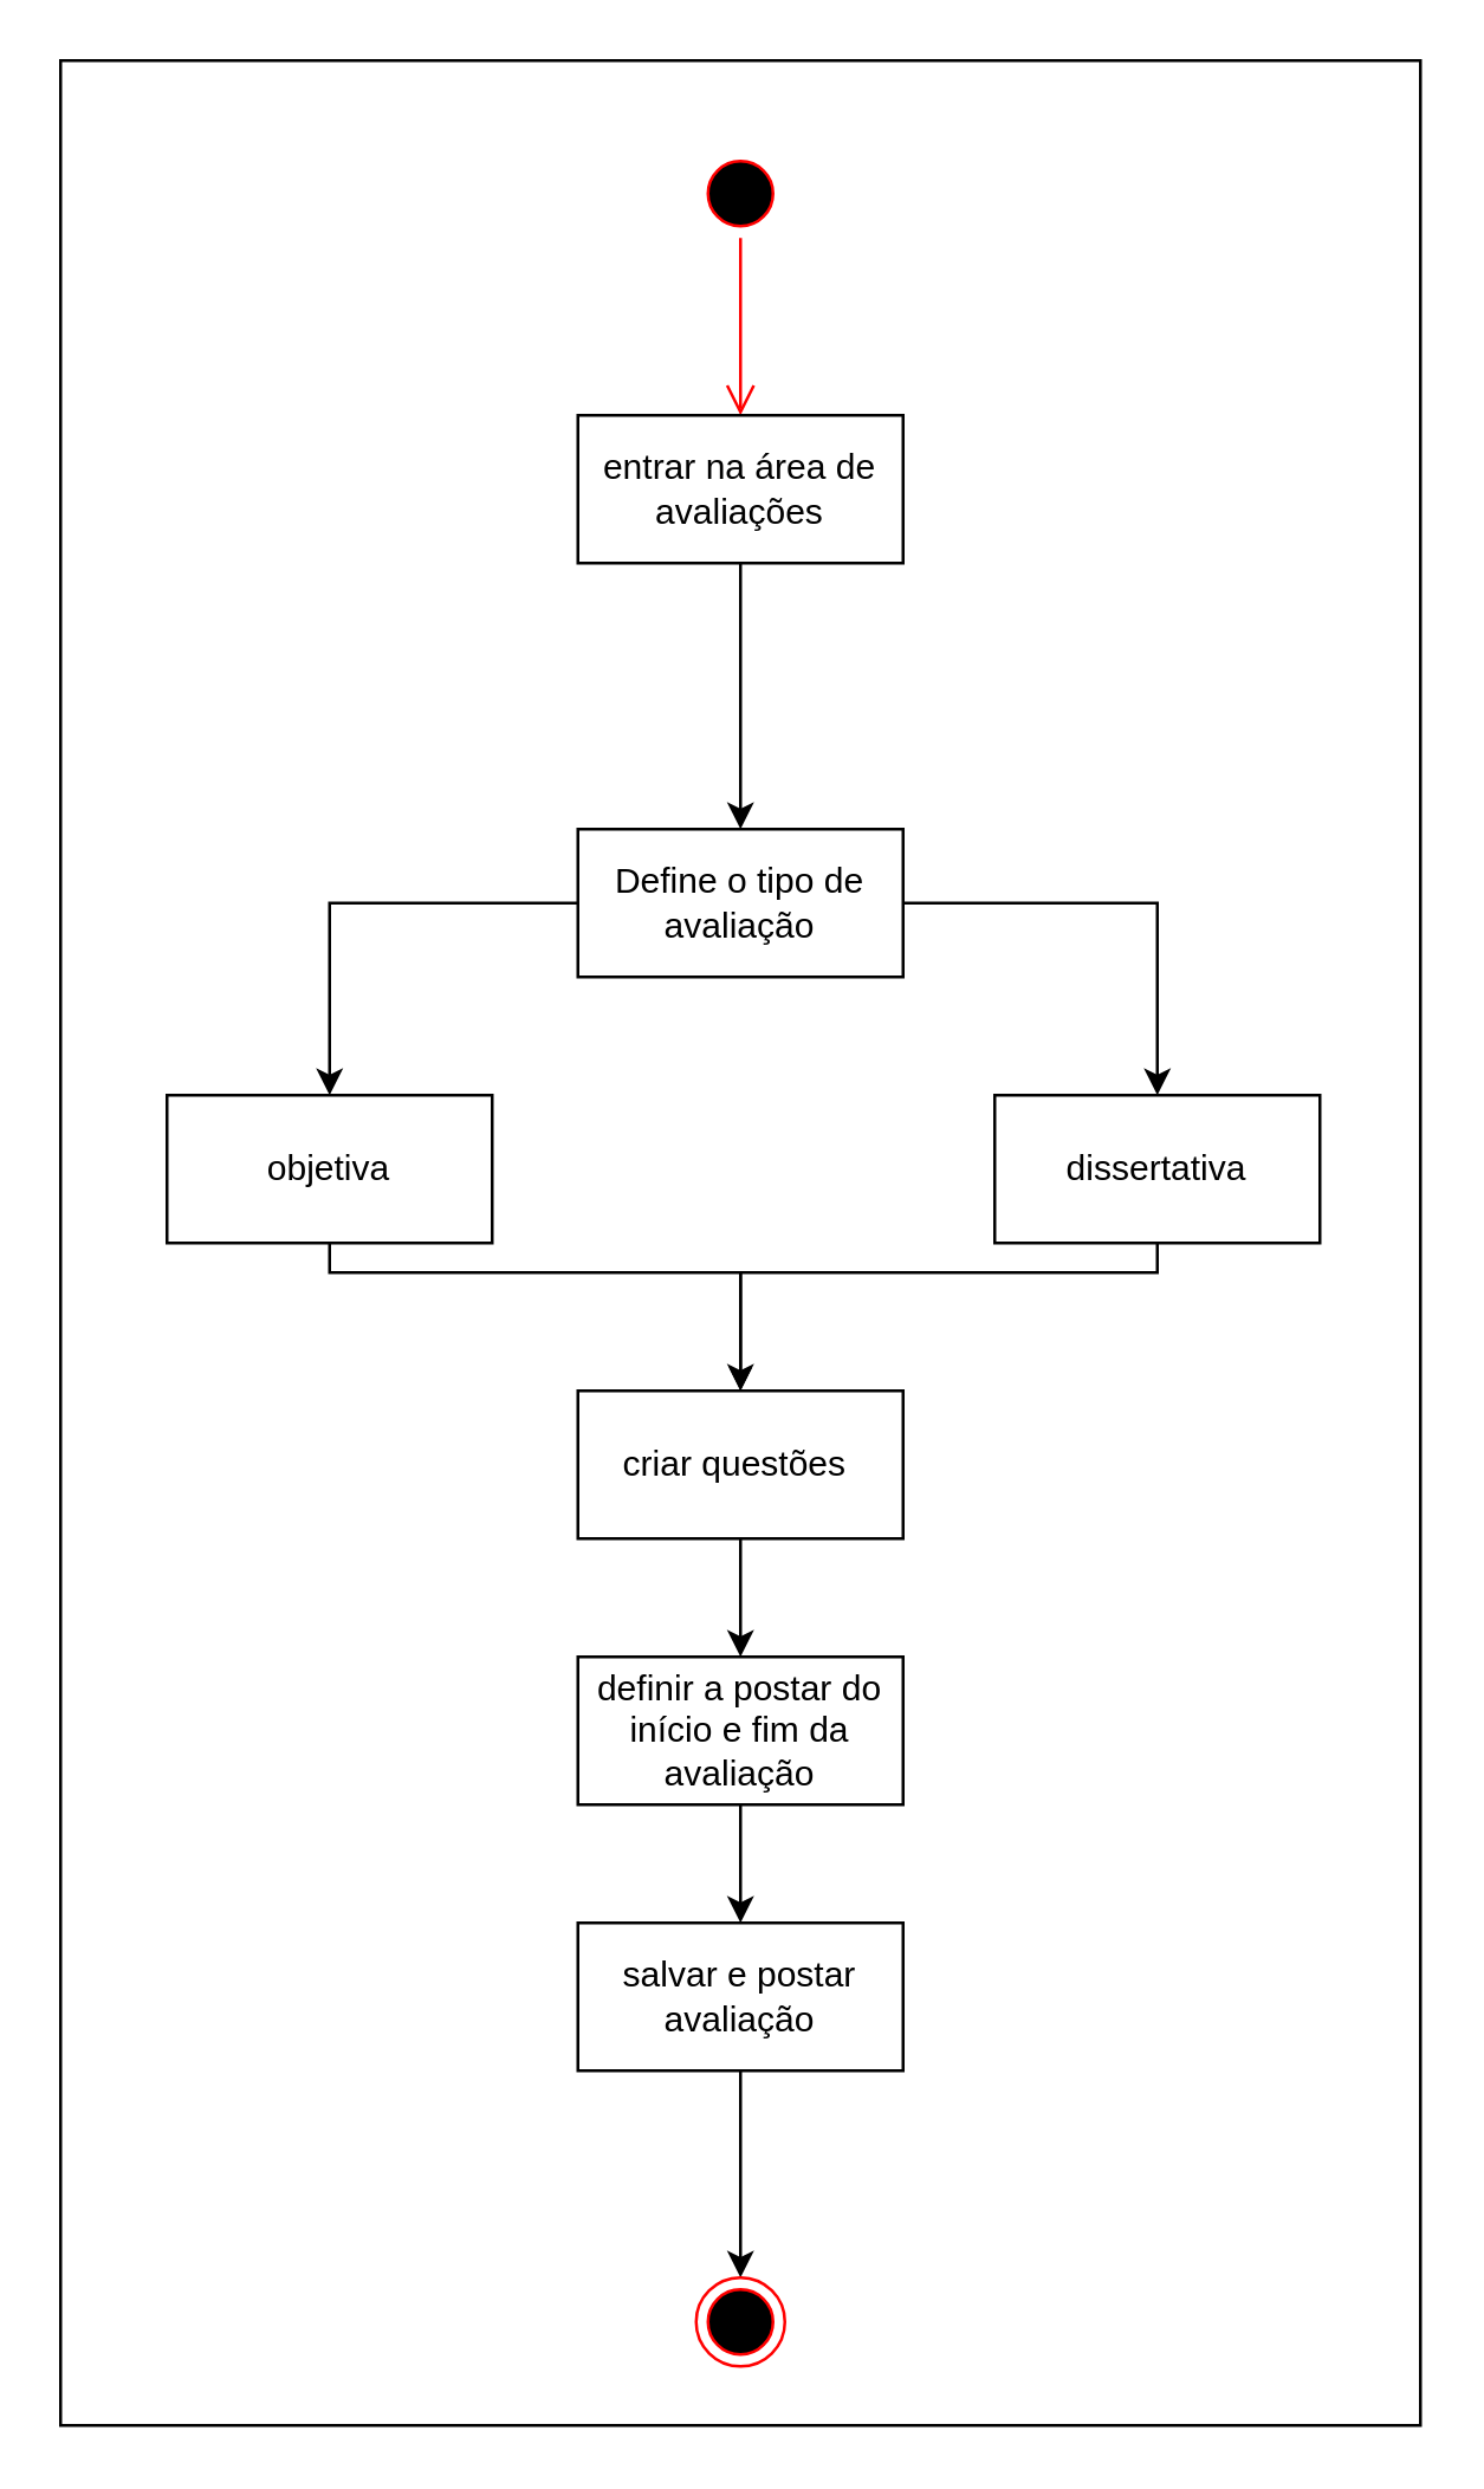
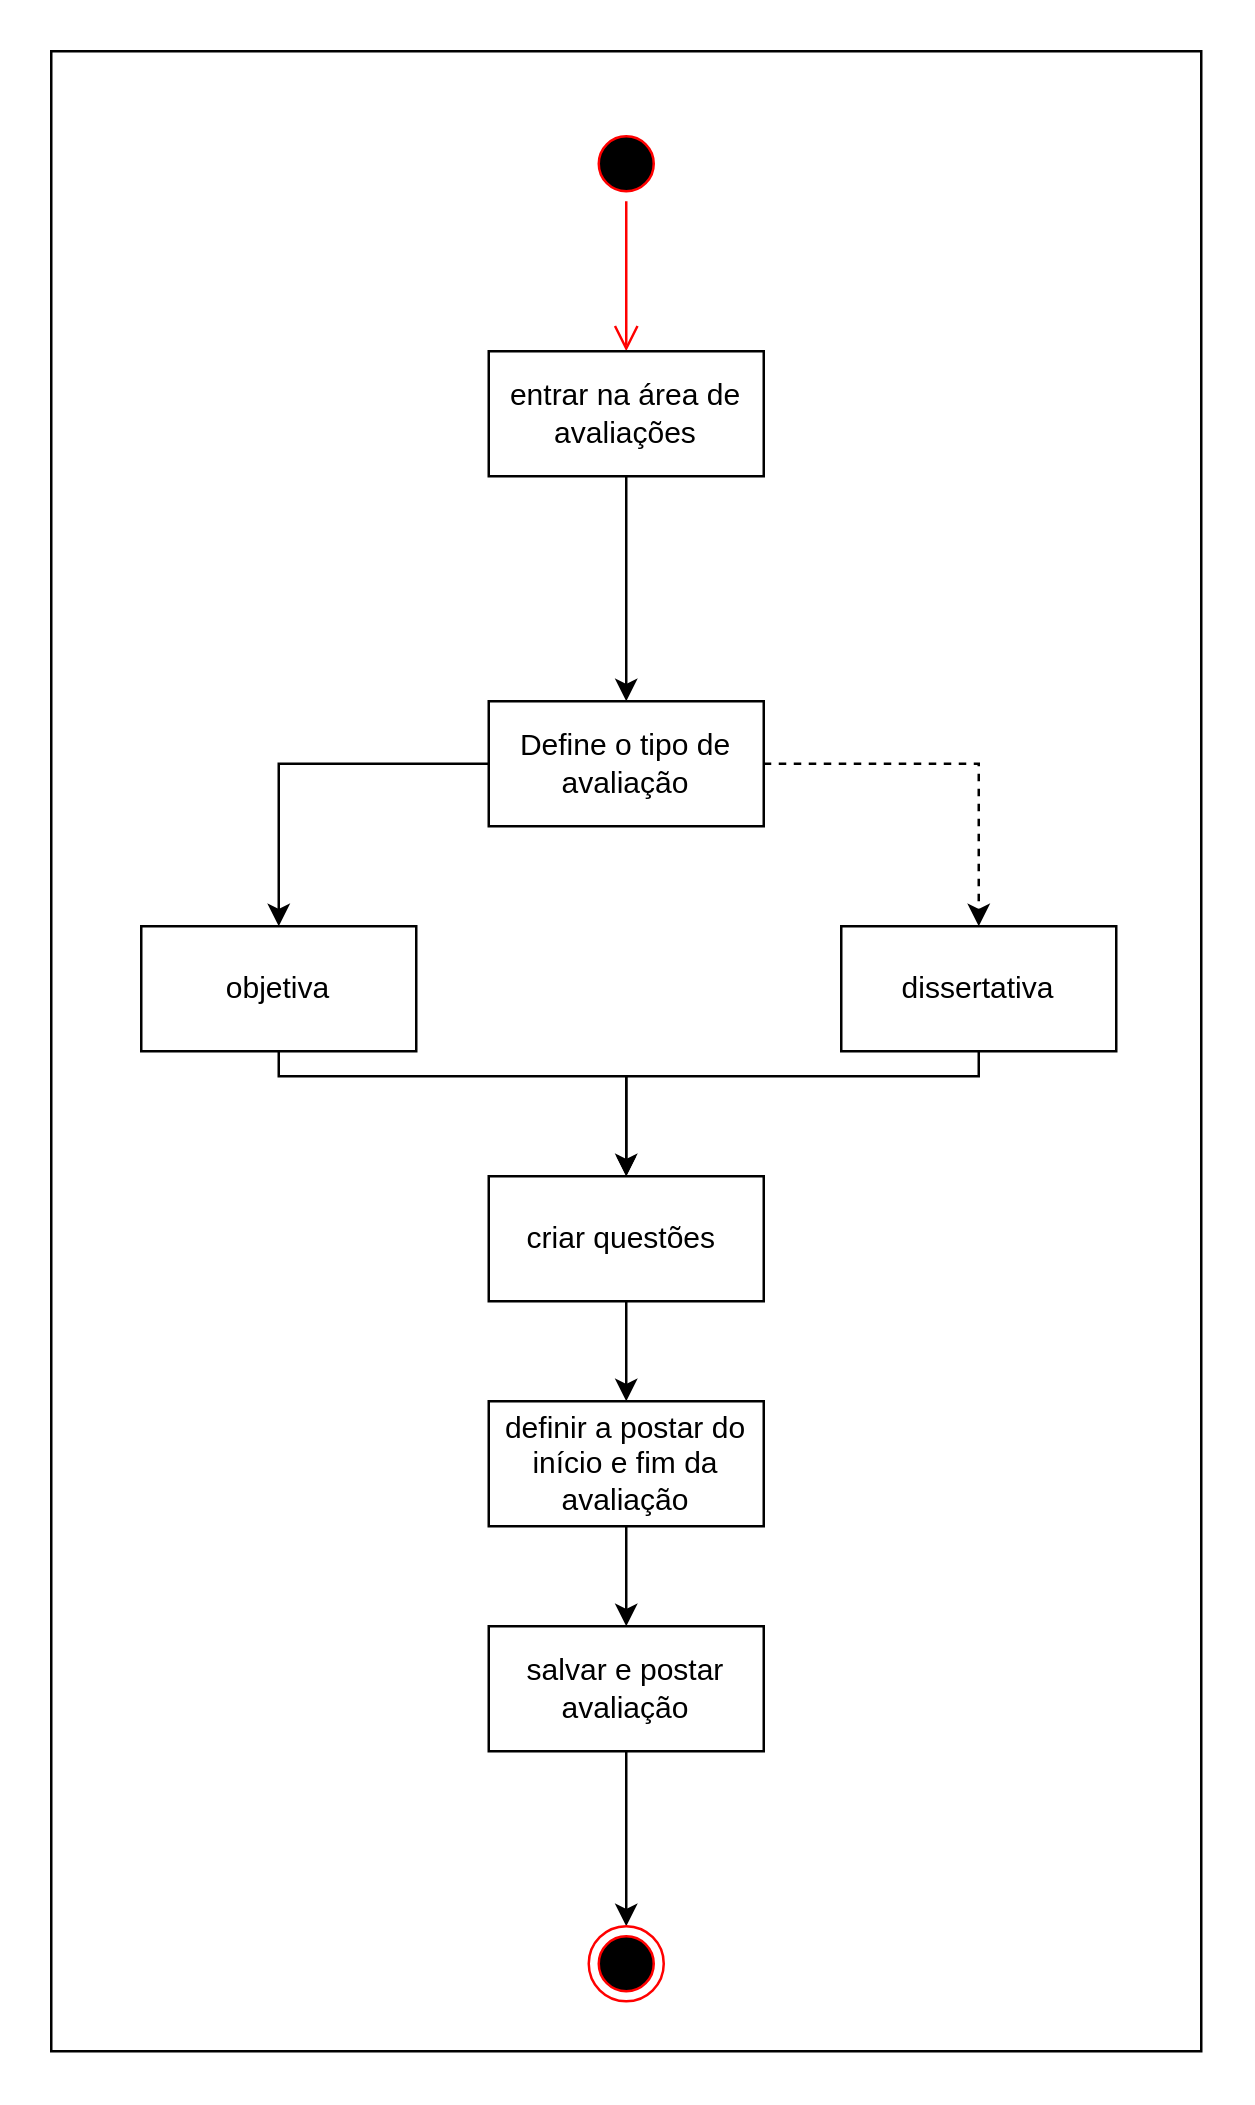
  <mxCell id="0" />
  <mxCell id="1" parent="0" />
  <mxCell id="2" value="" style="html=1;whiteSpace=wrap;" vertex="1" parent="1"><mxGeometry x="20" y="20" width="460" height="800" as="geometry" /></mxCell>
  <mxCell id="3" value="" style="ellipse;html=1;shape=startState;fillColor=#000000;strokeColor=#ff0000;" vertex="1" parent="1"><mxGeometry x="235" y="50" width="30" height="30" as="geometry" /></mxCell>
  <mxCell id="4" value="" style="edgeStyle=orthogonalEdgeStyle;html=1;verticalAlign=bottom;endArrow=open;endSize=8;strokeColor=#ff0000;rounded=0;" edge="1" source="3" parent="1"><mxGeometry relative="1" as="geometry"><mxPoint x="250" y="140" as="targetPoint" /></mxGeometry></mxCell>
  <mxCell id="5" style="edgeStyle=orthogonalEdgeStyle;rounded=0;orthogonalLoop=1;jettySize=auto;html=1;entryX=0.5;entryY=0;entryDx=0;entryDy=0;" edge="1" parent="1" source="6" target="15"><mxGeometry relative="1" as="geometry" /></mxCell>
  <mxCell id="6" value="entrar na área de avaliações" style="html=1;whiteSpace=wrap;" vertex="1" parent="1"><mxGeometry x="195" y="140" width="110" height="50" as="geometry" /></mxCell>
  <mxCell id="7" style="edgeStyle=orthogonalEdgeStyle;rounded=0;orthogonalLoop=1;jettySize=auto;html=1;entryX=0.5;entryY=0;entryDx=0;entryDy=0;" edge="1" parent="1" source="8" target="17"><mxGeometry relative="1" as="geometry" /></mxCell>
  <mxCell id="8" value="criar questões&amp;nbsp;" style="html=1;whiteSpace=wrap;" vertex="1" parent="1"><mxGeometry x="195" y="470" width="110" height="50" as="geometry" /></mxCell>
  <mxCell id="9" style="edgeStyle=orthogonalEdgeStyle;rounded=0;orthogonalLoop=1;jettySize=auto;html=1;entryX=0.5;entryY=0;entryDx=0;entryDy=0;endArrow=open;" edge="1" parent="1" source="10" target="8"><mxGeometry relative="1" as="geometry"><Array as="points"><mxPoint x="111" y="430" /><mxPoint x="250" y="430" /></Array></mxGeometry></mxCell>
  <mxCell id="10" value="objetiva" style="html=1;whiteSpace=wrap;" vertex="1" parent="1"><mxGeometry x="56" y="370" width="110" height="50" as="geometry" /></mxCell>
  <mxCell id="11" style="edgeStyle=orthogonalEdgeStyle;rounded=0;orthogonalLoop=1;jettySize=auto;html=1;entryX=0.5;entryY=0;entryDx=0;entryDy=0;" edge="1" parent="1" source="12" target="8"><mxGeometry relative="1" as="geometry"><Array as="points"><mxPoint x="391" y="430" /><mxPoint x="250" y="430" /></Array></mxGeometry></mxCell>
  <mxCell id="12" value="dissertativa" style="html=1;whiteSpace=wrap;" vertex="1" parent="1"><mxGeometry x="336" y="370" width="110" height="50" as="geometry" /></mxCell>
  <mxCell id="13" style="edgeStyle=orthogonalEdgeStyle;rounded=0;orthogonalLoop=1;jettySize=auto;html=1;entryX=0.5;entryY=0;entryDx=0;entryDy=0;" edge="1" parent="1" source="15" target="10"><mxGeometry relative="1" as="geometry" /></mxCell>
- <mxCell id="14" style="edgeStyle=orthogonalEdgeStyle;rounded=0;orthogonalLoop=1;jettySize=auto;html=1;" edge="1" parent="1" source="15" target="12"><mxGeometry relative="1" as="geometry" /></mxCell>
+ <mxCell id="14" style="edgeStyle=orthogonalEdgeStyle;rounded=0;orthogonalLoop=1;jettySize=auto;html=1;dashed=1;" edge="1" parent="1" source="15" target="12"><mxGeometry relative="1" as="geometry" /></mxCell>
  <mxCell id="15" value="Define o tipo de avaliação" style="html=1;whiteSpace=wrap;" vertex="1" parent="1"><mxGeometry x="195" y="280" width="110" height="50" as="geometry" /></mxCell>
  <mxCell id="16" style="edgeStyle=orthogonalEdgeStyle;rounded=0;orthogonalLoop=1;jettySize=auto;html=1;entryX=0.5;entryY=0;entryDx=0;entryDy=0;" edge="1" parent="1" source="17" target="19"><mxGeometry relative="1" as="geometry" /></mxCell>
  <mxCell id="17" value="definir a postar do início e fim da avaliação" style="html=1;whiteSpace=wrap;" vertex="1" parent="1"><mxGeometry x="195" y="560" width="110" height="50" as="geometry" /></mxCell>
  <mxCell id="18" style="edgeStyle=orthogonalEdgeStyle;rounded=0;orthogonalLoop=1;jettySize=auto;html=1;entryX=0.5;entryY=0;entryDx=0;entryDy=0;" edge="1" parent="1" source="19" target="20"><mxGeometry relative="1" as="geometry" /></mxCell>
  <mxCell id="19" value="salvar e postar avaliação" style="html=1;whiteSpace=wrap;" vertex="1" parent="1"><mxGeometry x="195" y="650" width="110" height="50" as="geometry" /></mxCell>
  <mxCell id="20" value="" style="ellipse;html=1;shape=endState;fillColor=#000000;strokeColor=#ff0000;" vertex="1" parent="1"><mxGeometry x="235" y="770" width="30" height="30" as="geometry" /></mxCell>
